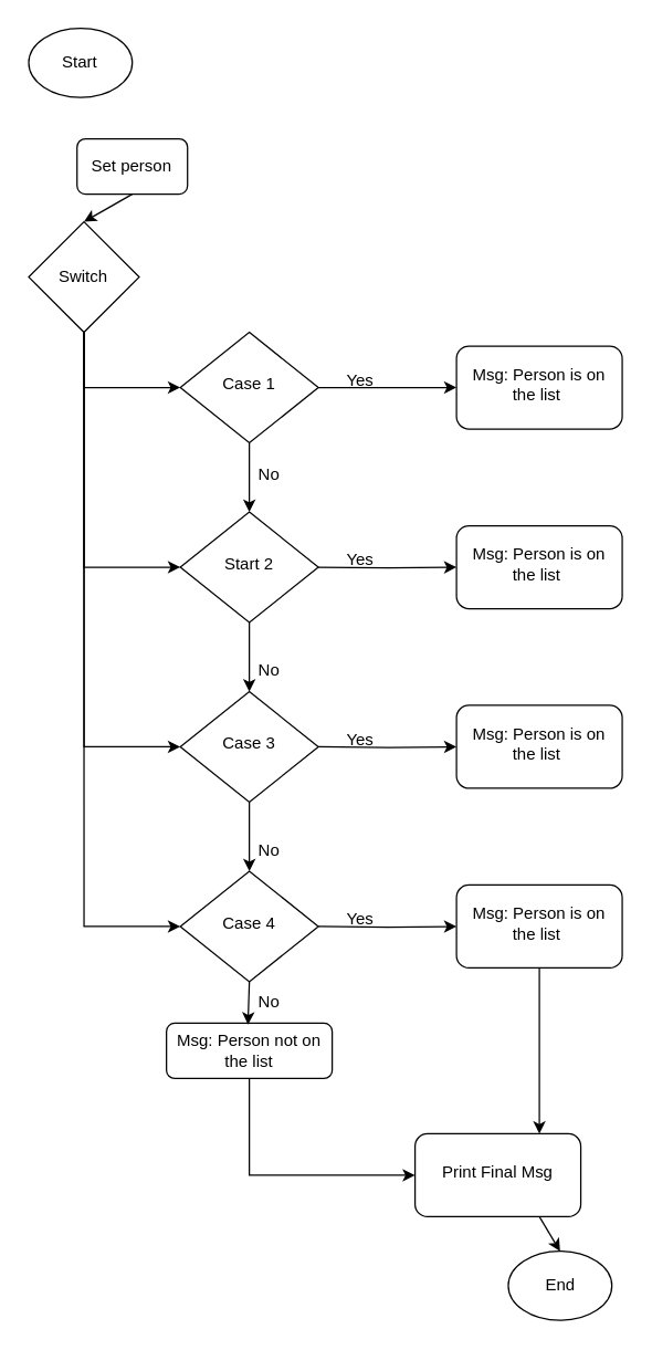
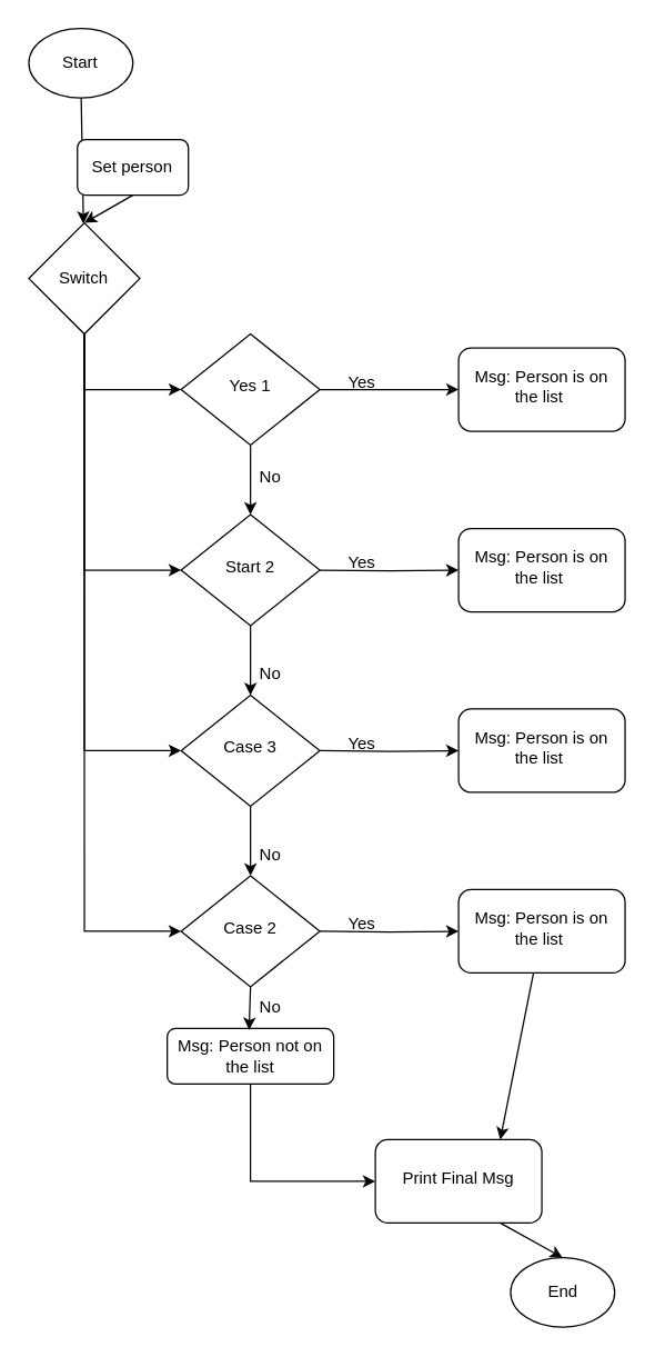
  <mxCell id="0" />
  <mxCell id="1" parent="0" />
  <mxCell id="2" style="edgeStyle=none;rounded=0;orthogonalLoop=1;jettySize=auto;html=1;exitX=0.5;exitY=1;exitDx=0;exitDy=0;entryX=0;entryY=0.5;entryDx=0;entryDy=0;" edge="1" parent="1" source="3" target="14"><mxGeometry relative="1" as="geometry"><Array as="points"><mxPoint x="180" y="850" /></Array></mxGeometry></mxCell>
  <mxCell id="3" value="Msg: Person not on the list" style="rounded=1;whiteSpace=wrap;html=1;fontSize=12;glass=0;strokeWidth=1;shadow=0;" parent="1" vertex="1"><mxGeometry x="120" y="740" width="120" height="40" as="geometry" /></mxCell>
+ <mxCell id="4" value="" style="edgeStyle=none;rounded=0;orthogonalLoop=1;jettySize=auto;html=1;" edge="1" parent="1" source="5" target="20"><mxGeometry relative="1" as="geometry" /></mxCell>
  <mxCell id="5" value="Start" style="ellipse;whiteSpace=wrap;html=1;" vertex="1" parent="1"><mxGeometry x="20.25" y="20" width="75" height="50" as="geometry" /></mxCell>
  <mxCell id="6" style="edgeStyle=none;rounded=0;orthogonalLoop=1;jettySize=auto;html=1;exitX=0.5;exitY=1;exitDx=0;exitDy=0;entryX=0.5;entryY=0;entryDx=0;entryDy=0;" edge="1" parent="1" source="7" target="20"><mxGeometry relative="1" as="geometry" /></mxCell>
  <mxCell id="7" value="Set person" style="rounded=1;whiteSpace=wrap;html=1;" vertex="1" parent="1"><mxGeometry x="55.25" y="100" width="80" height="40" as="geometry" /></mxCell>
  <mxCell id="8" value="Msg: Person is on the list&amp;nbsp;" style="rounded=1;whiteSpace=wrap;html=1;shadow=0;strokeWidth=1;spacing=6;spacingTop=-4;" vertex="1" parent="1"><mxGeometry x="330" y="250" width="120" height="60" as="geometry" /></mxCell>
  <mxCell id="9" value="" style="edgeStyle=orthogonalEdgeStyle;rounded=0;orthogonalLoop=1;jettySize=auto;html=1;" edge="1" parent="1" source="11" target="8"><mxGeometry relative="1" as="geometry" /></mxCell>
  <mxCell id="10" style="edgeStyle=none;rounded=0;orthogonalLoop=1;jettySize=auto;html=1;exitX=0.5;exitY=1;exitDx=0;exitDy=0;entryX=0.5;entryY=0;entryDx=0;entryDy=0;" edge="1" parent="1" source="11" target="22"><mxGeometry relative="1" as="geometry" /></mxCell>
- <mxCell id="11" value="Case 1" style="rhombus;whiteSpace=wrap;html=1;shadow=0;fontFamily=Helvetica;fontSize=12;align=center;strokeWidth=1;spacing=6;spacingTop=-4;" vertex="1" parent="1"><mxGeometry x="130" y="240" width="100" height="80" as="geometry" /></mxCell>
+ <mxCell id="11" value="Yes 1" style="rhombus;whiteSpace=wrap;html=1;shadow=0;fontFamily=Helvetica;fontSize=12;align=center;strokeWidth=1;spacing=6;spacingTop=-4;" vertex="1" parent="1"><mxGeometry x="130" y="240" width="100" height="80" as="geometry" /></mxCell>
  <mxCell id="12" value="Yes" style="text;html=1;align=center;verticalAlign=middle;resizable=0;points=[];autosize=1;strokeColor=none;fillColor=none;" vertex="1" parent="1"><mxGeometry x="240" y="260" width="40" height="30" as="geometry" /></mxCell>
  <mxCell id="13" style="edgeStyle=none;rounded=0;orthogonalLoop=1;jettySize=auto;html=1;exitX=0.75;exitY=1;exitDx=0;exitDy=0;entryX=0.5;entryY=0;entryDx=0;entryDy=0;" edge="1" parent="1" source="14" target="15"><mxGeometry relative="1" as="geometry" /></mxCell>
- <mxCell id="14" value="Print Final Msg" style="rounded=1;whiteSpace=wrap;html=1;shadow=0;strokeWidth=1;spacing=6;spacingTop=-4;" vertex="1" parent="1"><mxGeometry x="300" y="820" width="120" height="60" as="geometry" /></mxCell>
+ <mxCell id="14" value="Print Final Msg" style="rounded=1;whiteSpace=wrap;html=1;shadow=0;strokeWidth=1;spacing=6;spacingTop=-4;" vertex="1" parent="1"><mxGeometry x="270" y="820" width="120" height="60" as="geometry" /></mxCell>
  <mxCell id="15" value="End" style="ellipse;whiteSpace=wrap;html=1;" vertex="1" parent="1"><mxGeometry x="367.5" y="905" width="75" height="50" as="geometry" /></mxCell>
  <mxCell id="16" style="edgeStyle=orthogonalEdgeStyle;rounded=0;orthogonalLoop=1;jettySize=auto;html=1;" edge="1" parent="1" source="20" target="11"><mxGeometry relative="1" as="geometry"><Array as="points"><mxPoint x="60" y="280" /></Array></mxGeometry></mxCell>
  <mxCell id="17" value="" style="edgeStyle=orthogonalEdgeStyle;rounded=0;orthogonalLoop=1;jettySize=auto;html=1;entryX=0;entryY=0.5;entryDx=0;entryDy=0;" edge="1" parent="1" source="20" target="22"><mxGeometry relative="1" as="geometry"><mxPoint x="64" y="370" as="targetPoint" /><Array as="points"><mxPoint x="60" y="410" /></Array></mxGeometry></mxCell>
  <mxCell id="18" style="edgeStyle=orthogonalEdgeStyle;rounded=0;orthogonalLoop=1;jettySize=auto;html=1;" edge="1" parent="1" source="20" target="24"><mxGeometry relative="1" as="geometry"><Array as="points"><mxPoint x="60" y="540" /></Array></mxGeometry></mxCell>
  <mxCell id="19" style="edgeStyle=orthogonalEdgeStyle;rounded=0;orthogonalLoop=1;jettySize=auto;html=1;exitX=0.5;exitY=1;exitDx=0;exitDy=0;entryX=0;entryY=0.5;entryDx=0;entryDy=0;" edge="1" parent="1" source="20" target="25"><mxGeometry relative="1" as="geometry" /></mxCell>
  <mxCell id="20" value="Switch" style="rhombus;whiteSpace=wrap;html=1;" vertex="1" parent="1"><mxGeometry x="20.25" y="160" width="80" height="80" as="geometry" /></mxCell>
  <mxCell id="21" style="edgeStyle=none;rounded=0;orthogonalLoop=1;jettySize=auto;html=1;exitX=0.5;exitY=1;exitDx=0;exitDy=0;entryX=0.5;entryY=0;entryDx=0;entryDy=0;" edge="1" parent="1" source="22" target="24"><mxGeometry relative="1" as="geometry" /></mxCell>
  <mxCell id="22" value="Start 2" style="rhombus;whiteSpace=wrap;html=1;shadow=0;fontFamily=Helvetica;fontSize=12;align=center;strokeWidth=1;spacing=6;spacingTop=-4;" vertex="1" parent="1"><mxGeometry x="130" y="370" width="100" height="80" as="geometry" /></mxCell>
  <mxCell id="23" style="edgeStyle=none;rounded=0;orthogonalLoop=1;jettySize=auto;html=1;exitX=0.5;exitY=1;exitDx=0;exitDy=0;entryX=0.5;entryY=0;entryDx=0;entryDy=0;" edge="1" parent="1" source="24" target="25"><mxGeometry relative="1" as="geometry" /></mxCell>
  <mxCell id="24" value="Case 3" style="rhombus;whiteSpace=wrap;html=1;shadow=0;fontFamily=Helvetica;fontSize=12;align=center;strokeWidth=1;spacing=6;spacingTop=-4;" vertex="1" parent="1"><mxGeometry x="130" y="500" width="100" height="80" as="geometry" /></mxCell>
- <mxCell id="25" value="Case 4" style="rhombus;whiteSpace=wrap;html=1;shadow=0;fontFamily=Helvetica;fontSize=12;align=center;strokeWidth=1;spacing=6;spacingTop=-4;" vertex="1" parent="1"><mxGeometry x="130" y="630" width="100" height="80" as="geometry" /></mxCell>
+ <mxCell id="25" value="Case 2" style="rhombus;whiteSpace=wrap;html=1;shadow=0;fontFamily=Helvetica;fontSize=12;align=center;strokeWidth=1;spacing=6;spacingTop=-4;" vertex="1" parent="1"><mxGeometry x="130" y="630" width="100" height="80" as="geometry" /></mxCell>
  <mxCell id="26" style="edgeStyle=none;rounded=0;orthogonalLoop=1;jettySize=auto;html=1;entryX=0.5;entryY=1;entryDx=0;entryDy=0;" edge="1" parent="1" source="7" target="7"><mxGeometry relative="1" as="geometry" /></mxCell>
  <mxCell id="27" value="No" style="text;html=1;align=center;verticalAlign=middle;resizable=0;points=[];autosize=1;strokeColor=none;fillColor=none;" vertex="1" parent="1"><mxGeometry x="174" y="328" width="40" height="30" as="geometry" /></mxCell>
  <mxCell id="28" value="No" style="text;html=1;align=center;verticalAlign=middle;resizable=0;points=[];autosize=1;strokeColor=none;fillColor=none;" vertex="1" parent="1"><mxGeometry x="174" y="470" width="40" height="30" as="geometry" /></mxCell>
  <mxCell id="29" value="No" style="text;html=1;align=center;verticalAlign=middle;resizable=0;points=[];autosize=1;strokeColor=none;fillColor=none;" vertex="1" parent="1"><mxGeometry x="174" y="600" width="40" height="30" as="geometry" /></mxCell>
  <mxCell id="30" value="No" style="text;html=1;align=center;verticalAlign=middle;resizable=0;points=[];autosize=1;strokeColor=none;fillColor=none;" vertex="1" parent="1"><mxGeometry x="174" y="710" width="40" height="30" as="geometry" /></mxCell>
  <mxCell id="31" value="Msg: Person is on the list&amp;nbsp;" style="rounded=1;whiteSpace=wrap;html=1;shadow=0;strokeWidth=1;spacing=6;spacingTop=-4;" vertex="1" parent="1"><mxGeometry x="330" y="380" width="120" height="60" as="geometry" /></mxCell>
  <mxCell id="32" value="" style="edgeStyle=orthogonalEdgeStyle;rounded=0;orthogonalLoop=1;jettySize=auto;html=1;" edge="1" parent="1" target="31"><mxGeometry relative="1" as="geometry"><mxPoint x="230" y="410" as="sourcePoint" /></mxGeometry></mxCell>
  <mxCell id="33" value="Yes" style="text;html=1;align=center;verticalAlign=middle;resizable=0;points=[];autosize=1;strokeColor=none;fillColor=none;" vertex="1" parent="1"><mxGeometry x="240" y="390" width="40" height="30" as="geometry" /></mxCell>
  <mxCell id="34" value="Msg: Person is on the list&amp;nbsp;" style="rounded=1;whiteSpace=wrap;html=1;shadow=0;strokeWidth=1;spacing=6;spacingTop=-4;" vertex="1" parent="1"><mxGeometry x="330" y="510" width="120" height="60" as="geometry" /></mxCell>
  <mxCell id="35" value="" style="edgeStyle=orthogonalEdgeStyle;rounded=0;orthogonalLoop=1;jettySize=auto;html=1;" edge="1" parent="1" target="34"><mxGeometry relative="1" as="geometry"><mxPoint x="230" y="540" as="sourcePoint" /></mxGeometry></mxCell>
  <mxCell id="36" value="Yes" style="text;html=1;align=center;verticalAlign=middle;resizable=0;points=[];autosize=1;strokeColor=none;fillColor=none;" vertex="1" parent="1"><mxGeometry x="240" y="520" width="40" height="30" as="geometry" /></mxCell>
  <mxCell id="37" style="edgeStyle=none;rounded=0;orthogonalLoop=1;jettySize=auto;html=1;entryX=0.75;entryY=0;entryDx=0;entryDy=0;" edge="1" parent="1" source="38" target="14"><mxGeometry relative="1" as="geometry" /></mxCell>
  <mxCell id="38" value="Msg: Person is on the list&amp;nbsp;" style="rounded=1;whiteSpace=wrap;html=1;shadow=0;strokeWidth=1;spacing=6;spacingTop=-4;" vertex="1" parent="1"><mxGeometry x="330" y="640" width="120" height="60" as="geometry" /></mxCell>
  <mxCell id="39" value="" style="edgeStyle=orthogonalEdgeStyle;rounded=0;orthogonalLoop=1;jettySize=auto;html=1;" edge="1" parent="1" target="38"><mxGeometry relative="1" as="geometry"><mxPoint x="230" y="670" as="sourcePoint" /></mxGeometry></mxCell>
  <mxCell id="40" value="Yes" style="text;html=1;align=center;verticalAlign=middle;resizable=0;points=[];autosize=1;strokeColor=none;fillColor=none;" vertex="1" parent="1"><mxGeometry x="240" y="650" width="40" height="30" as="geometry" /></mxCell>
  <mxCell id="41" style="edgeStyle=none;rounded=0;orthogonalLoop=1;jettySize=auto;html=1;exitX=0.5;exitY=1;exitDx=0;exitDy=0;entryX=0.125;entryY=1.033;entryDx=0;entryDy=0;entryPerimeter=0;" edge="1" parent="1" source="25" target="30"><mxGeometry relative="1" as="geometry" /></mxCell>
